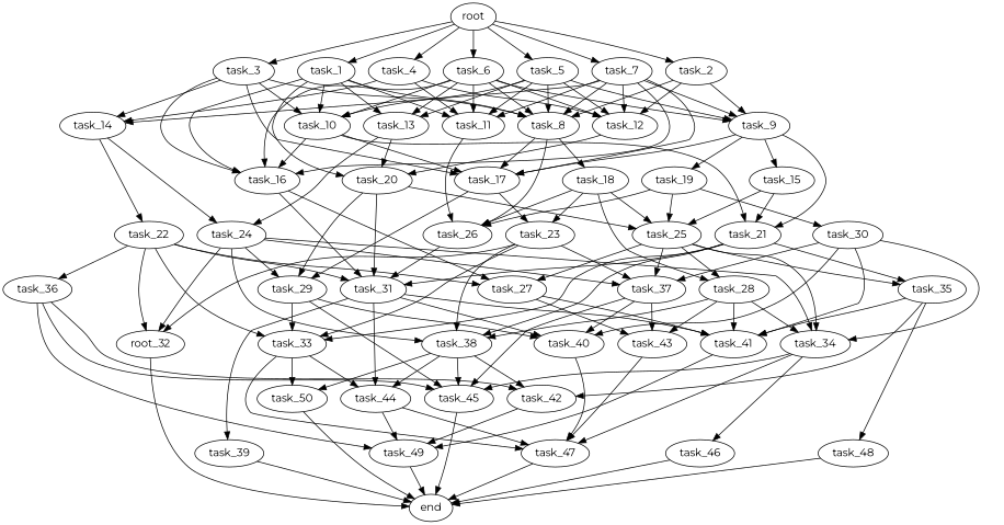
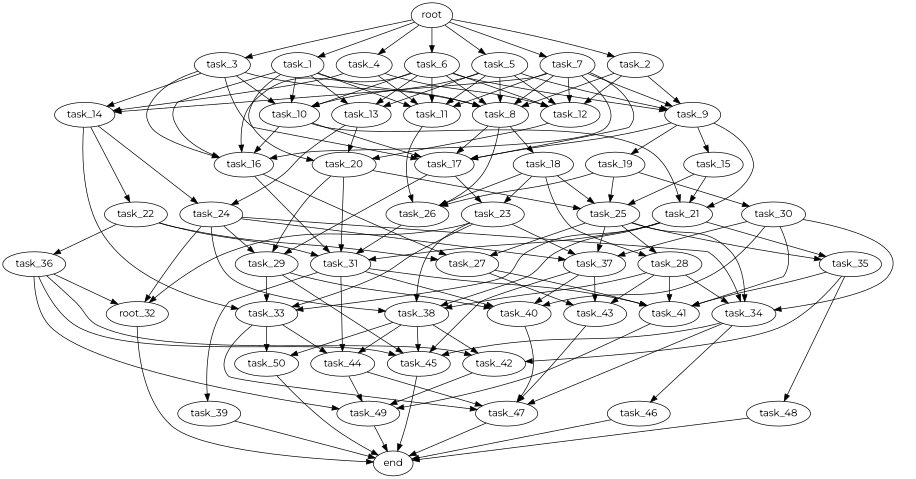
  digraph {
    fontname=Montserrat
    node [fontname=Montserrat]
    edge [fontname=Montserrat]
    task_23
    task_33
    task_38
    task_37
    n5 [label=root_32]
    task_44
    task_47
    task_50
    task_45
    task_42
    task_40
    task_43
    end
    task_31
    task_39
    task_41
    task_49
    task_36
    task_8
    task_17
    task_26
    task_18
    task_29
    task_25
    task_28
    task_20
    task_27
    task_35
    task_34
    task_19
    task_30
    task_13
    task_24
    task_1
    task_11
    task_10
    task_16
    task_21
    task_4
    task_12
    task_14
    task_22
    task_2
    task_9
    task_15
    task_6
    task_5
    task_48
    task_46
    task_7
    root
    task_3
    task_23 -> task_33
    task_23 -> task_38
    task_23 -> task_37
    task_23 -> n5
    task_33 -> task_44
    task_33 -> task_47
    task_33 -> task_50
    task_38 -> task_44
    task_38 -> task_50
    task_38 -> task_45
    task_38 -> task_42
    task_37 -> task_45
    task_37 -> task_40
    task_37 -> task_43
    n5 -> end
    task_44 -> task_47
    task_44 -> task_49
    task_47 -> end
    task_50 -> end
    task_45 -> end
    task_42 -> task_49
    task_40 -> task_47
    task_43 -> task_47
    task_31 -> task_44
    task_31 -> task_40
    task_31 -> task_39
    task_31 -> task_41
    task_39 -> end
    task_41 -> task_49
    task_49 -> end
    task_36 -> task_45
    task_36 -> task_42
    task_36 -> task_49
    task_8 -> task_17
    task_8 -> task_26
    task_8 -> task_18
    task_17 -> task_23
    task_17 -> task_29
    task_26 -> task_31
    task_18 -> task_23
    task_18 -> task_26
    task_18 -> task_25
    task_18 -> task_28
    task_29 -> task_33
    task_29 -> task_45
    task_29 -> task_40
    task_25 -> task_37
    task_25 -> task_28
    task_25 -> task_27
    task_25 -> task_35
    task_25 -> task_34
    task_28 -> task_38
    task_28 -> task_43
    task_28 -> task_41
    task_28 -> task_34
    task_20 -> task_31
    task_20 -> task_29
    task_20 -> task_25
    task_27 -> task_43
    task_27 -> task_41
    task_35 -> task_42
    task_35 -> task_41
    task_35 -> task_48
    task_34 -> task_47
    task_34 -> task_45
    task_34 -> task_46
    task_19 -> task_26
    task_19 -> task_25
    task_19 -> task_30
    task_30 -> task_37
    task_30 -> task_40
    task_30 -> task_41
    task_30 -> task_34
    task_13 -> task_20
    task_13 -> task_24
    task_24 -> task_38
    task_24 -> task_37
    task_24 -> n5
    task_24 -> task_29
    task_24 -> task_34
    task_1 -> task_8
    task_1 -> task_20
    task_1 -> task_13
    task_1 -> task_11
    task_1 -> task_10
    task_1 -> task_16
    task_11 -> task_26
    task_10 -> task_17
    task_10 -> task_16
    task_10 -> task_21
    task_16 -> task_31
    task_16 -> task_27
    task_21 -> task_33
    task_21 -> task_38
    task_21 -> task_31
    task_21 -> task_35
    task_4 -> task_11
    task_4 -> task_12
    task_4 -> task_14
    task_12 -> task_20
    task_14 -> task_24
    task_14 -> task_22
-   task_22 -> task_33
-   task_22 -> n5
+   task_14 -> task_33
+   task_36 -> n5
    task_22 -> task_31
    task_22 -> task_36
    task_22 -> task_27
    task_2 -> task_8
    task_2 -> task_12
    task_2 -> task_9
    task_9 -> task_17
    task_9 -> task_19
    task_9 -> task_21
    task_9 -> task_15
    task_15 -> task_25
    task_15 -> task_21
    task_6 -> task_8
    task_6 -> task_13
    task_6 -> task_11
    task_6 -> task_10
    task_6 -> task_16
    task_6 -> task_12
    task_6 -> task_9
    task_5 -> task_8
    task_5 -> task_13
    task_5 -> task_11
    task_5 -> task_10
    task_5 -> task_12
    task_5 -> task_9
    task_48 -> end
    task_46 -> end
    task_7 -> task_8
    task_7 -> task_17
    task_7 -> task_11
    task_7 -> task_16
    task_7 -> task_12
    task_7 -> task_14
    task_7 -> task_9
    root -> task_1
    root -> task_4
    root -> task_2
    root -> task_6
    root -> task_5
    root -> task_7
    root -> task_3
    task_3 -> task_8
    task_3 -> task_17
    task_3 -> task_10
    task_3 -> task_16
    task_3 -> task_14
  }
